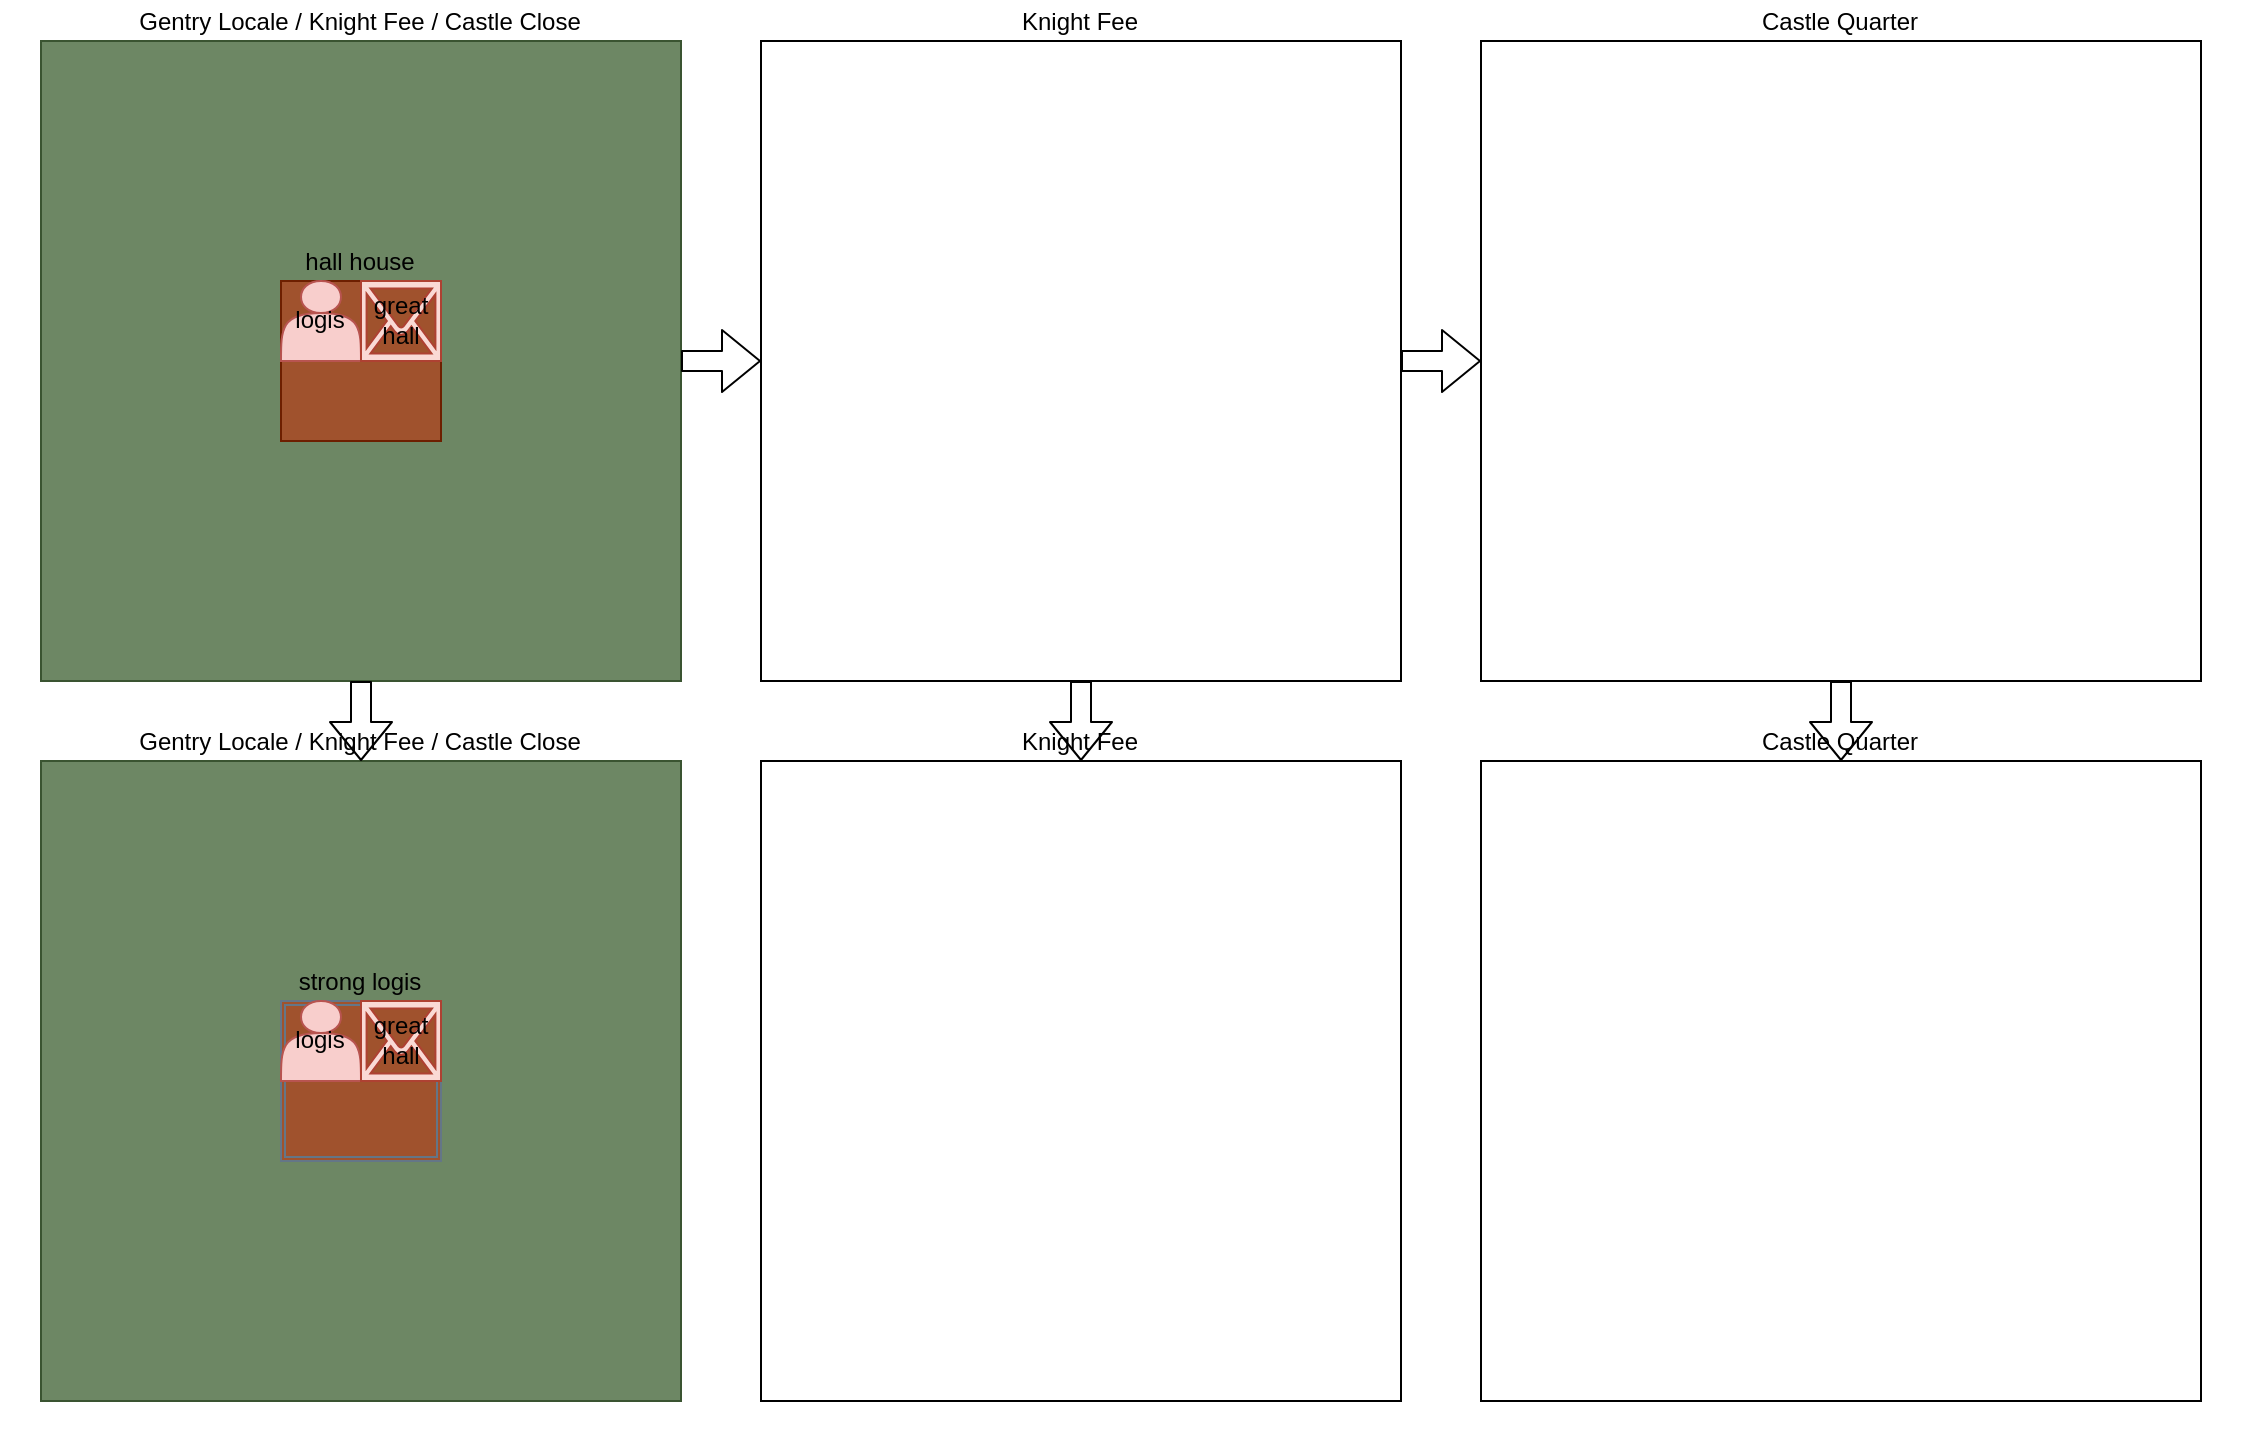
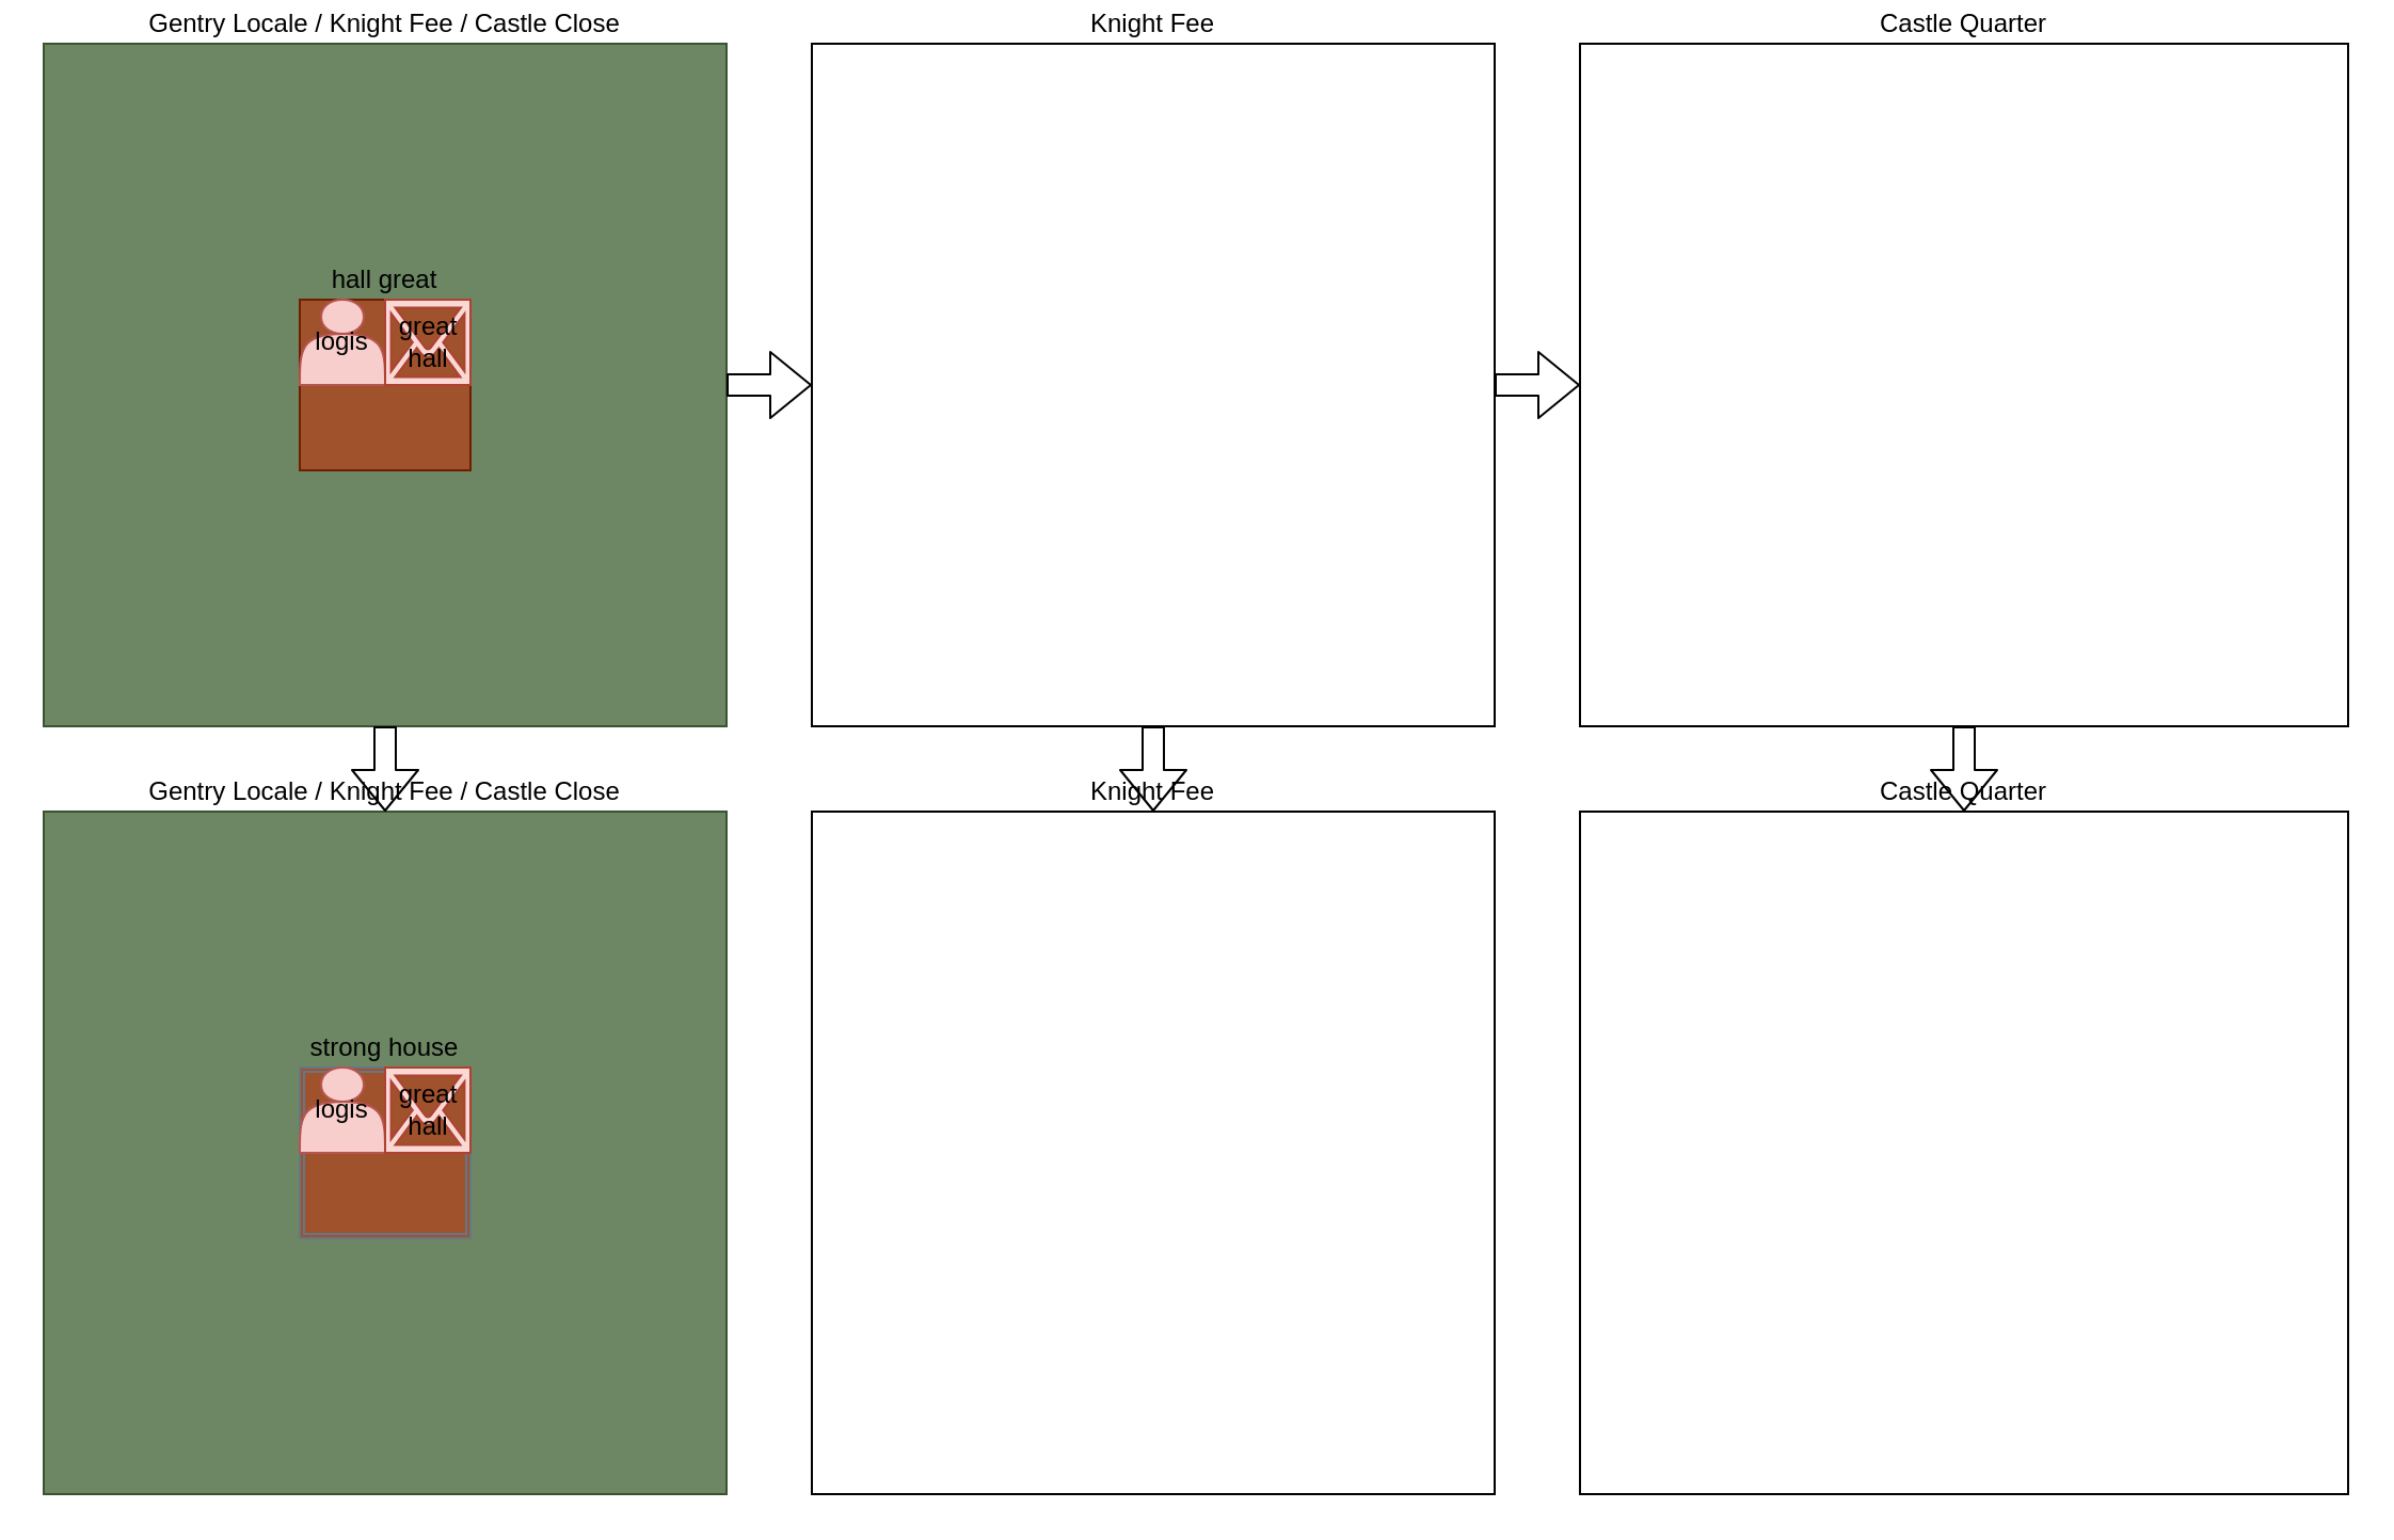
  <mxCell id="0" />
  <mxCell id="1" parent="0" />
  <mxCell id="2" value="Gentry Locale / Knight Fee / Castle Close" style="rounded=0;whiteSpace=wrap;html=1;labelPosition=center;verticalLabelPosition=top;align=center;verticalAlign=bottom;fillColor=#6d8764;strokeColor=#3A5431;" vertex="1" parent="1"><mxGeometry x="20" y="380" width="320" height="320" as="geometry" /></mxCell>
  <mxCell id="3" value="Gentry Locale / Knight Fee / Castle Close" style="rounded=0;whiteSpace=wrap;html=1;labelPosition=center;verticalLabelPosition=top;align=center;verticalAlign=bottom;fillColor=#6d8764;strokeColor=#3A5431;" vertex="1" parent="1"><mxGeometry x="20" y="20" width="320" height="320" as="geometry" /></mxCell>
  <mxCell id="4" value="Knight Fee" style="rounded=0;whiteSpace=wrap;html=1;labelPosition=center;verticalLabelPosition=top;align=center;verticalAlign=bottom;" vertex="1" parent="1"><mxGeometry x="380" y="20" width="320" height="320" as="geometry" /></mxCell>
  <mxCell id="5" value="" style="shape=flexArrow;endArrow=classic;html=1;entryX=0;entryY=0.5;entryDx=0;entryDy=0;exitX=1;exitY=0.5;exitDx=0;exitDy=0;" edge="1" parent="1" source="3" target="4"><mxGeometry width="50" height="50" relative="1" as="geometry"><mxPoint x="330" y="220" as="sourcePoint" /><mxPoint x="380" y="170" as="targetPoint" /></mxGeometry></mxCell>
  <mxCell id="6" value="Castle Quarter" style="rounded=0;whiteSpace=wrap;html=1;labelPosition=center;verticalLabelPosition=top;align=center;verticalAlign=bottom;" vertex="1" parent="1"><mxGeometry x="740" y="20" width="360" height="320" as="geometry" /></mxCell>
  <mxCell id="7" value="" style="shape=flexArrow;endArrow=classic;html=1;entryX=0;entryY=0.5;entryDx=0;entryDy=0;exitX=1;exitY=0.5;exitDx=0;exitDy=0;" edge="1" parent="1" source="4" target="6"><mxGeometry width="50" height="50" relative="1" as="geometry"><mxPoint x="600" y="220" as="sourcePoint" /><mxPoint x="650" y="170" as="targetPoint" /></mxGeometry></mxCell>
  <mxCell id="8" value="" style="shape=flexArrow;endArrow=classic;html=1;exitX=0.5;exitY=1;exitDx=0;exitDy=0;entryX=0.5;entryY=0;entryDx=0;entryDy=0;" edge="1" parent="1" source="3" target="2"><mxGeometry width="50" height="50" relative="1" as="geometry"><mxPoint x="360" y="420" as="sourcePoint" /><mxPoint x="410" y="370" as="targetPoint" /></mxGeometry></mxCell>
  <mxCell id="9" value="Knight Fee" style="rounded=0;whiteSpace=wrap;html=1;labelPosition=center;verticalLabelPosition=top;align=center;verticalAlign=bottom;" vertex="1" parent="1"><mxGeometry x="380" y="380" width="320" height="320" as="geometry" /></mxCell>
  <mxCell id="10" value="" style="shape=flexArrow;endArrow=classic;html=1;exitX=0.5;exitY=1;exitDx=0;exitDy=0;entryX=0.5;entryY=0;entryDx=0;entryDy=0;" edge="1" parent="1" source="4" target="9"><mxGeometry width="50" height="50" relative="1" as="geometry"><mxPoint x="360" y="510" as="sourcePoint" /><mxPoint x="410" y="460" as="targetPoint" /></mxGeometry></mxCell>
  <mxCell id="11" value="Castle Quarter" style="rounded=0;whiteSpace=wrap;html=1;labelPosition=center;verticalLabelPosition=top;align=center;verticalAlign=bottom;" vertex="1" parent="1"><mxGeometry x="740" y="380" width="360" height="320" as="geometry" /></mxCell>
  <mxCell id="12" value="" style="shape=flexArrow;endArrow=classic;html=1;entryX=0.5;entryY=0;entryDx=0;entryDy=0;exitX=0.5;exitY=1;exitDx=0;exitDy=0;" edge="1" parent="1" source="6" target="11"><mxGeometry width="50" height="50" relative="1" as="geometry"><mxPoint x="800" y="420" as="sourcePoint" /><mxPoint x="850" y="370" as="targetPoint" /></mxGeometry></mxCell>
- <mxCell id="13" value="hall house" style="rounded=0;whiteSpace=wrap;html=1;fillColor=#a0522d;strokeColor=#6D1F00;labelPosition=center;verticalLabelPosition=top;align=center;verticalAlign=bottom;" vertex="1" parent="1"><mxGeometry x="140" y="140" width="80" height="80" as="geometry" /></mxCell>
+ <mxCell id="13" value="hall great" style="rounded=0;whiteSpace=wrap;html=1;fillColor=#a0522d;strokeColor=#6D1F00;labelPosition=center;verticalLabelPosition=top;align=center;verticalAlign=bottom;" vertex="1" parent="1"><mxGeometry x="140" y="140" width="80" height="80" as="geometry" /></mxCell>
  <mxCell id="14" value="logis" style="shape=actor;whiteSpace=wrap;html=1;fillColor=#f8cecc;strokeColor=#b85450;" vertex="1" parent="1"><mxGeometry x="140" y="140" width="40" height="40" as="geometry" /></mxCell>
  <mxCell id="15" value="great &lt;br&gt;hall" style="shape=mxgraph.signs.tech.mail;html=1;pointerEvents=1;fillColor=#fad9d5;strokeColor=#ae4132;verticalLabelPosition=middle;verticalAlign=middle;align=center;labelPosition=center;" vertex="1" parent="1"><mxGeometry x="180" y="140" width="40" height="40" as="geometry" /></mxCell>
- <mxCell id="16" value="strong logis" style="shape=ext;double=1;whiteSpace=wrap;html=1;aspect=fixed;fillColor=#a0522d;strokeColor=#647687;labelPosition=center;verticalLabelPosition=top;align=center;verticalAlign=bottom;" vertex="1" parent="1"><mxGeometry x="140" y="500" width="80" height="80" as="geometry" /></mxCell>
+ <mxCell id="16" value="strong house" style="shape=ext;double=1;whiteSpace=wrap;html=1;aspect=fixed;fillColor=#a0522d;strokeColor=#647687;labelPosition=center;verticalLabelPosition=top;align=center;verticalAlign=bottom;" vertex="1" parent="1"><mxGeometry x="140" y="500" width="80" height="80" as="geometry" /></mxCell>
  <mxCell id="17" value="logis" style="shape=actor;whiteSpace=wrap;html=1;fillColor=#f8cecc;strokeColor=#b85450;" vertex="1" parent="1"><mxGeometry x="140" y="500" width="40" height="40" as="geometry" /></mxCell>
  <mxCell id="18" value="great &lt;br&gt;hall" style="shape=mxgraph.signs.tech.mail;html=1;pointerEvents=1;fillColor=#fad9d5;strokeColor=#ae4132;verticalLabelPosition=middle;verticalAlign=middle;align=center;labelPosition=center;" vertex="1" parent="1"><mxGeometry x="180" y="500" width="40" height="40" as="geometry" /></mxCell>
